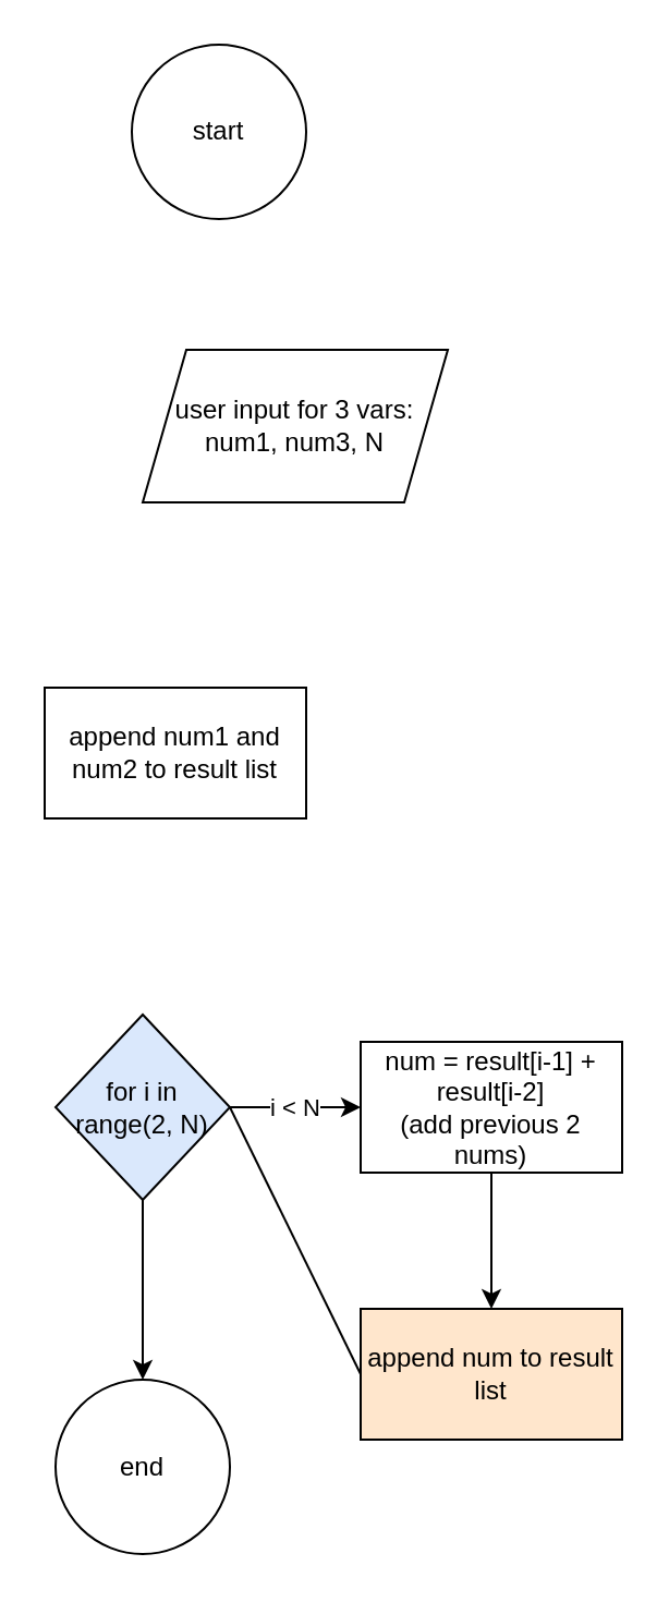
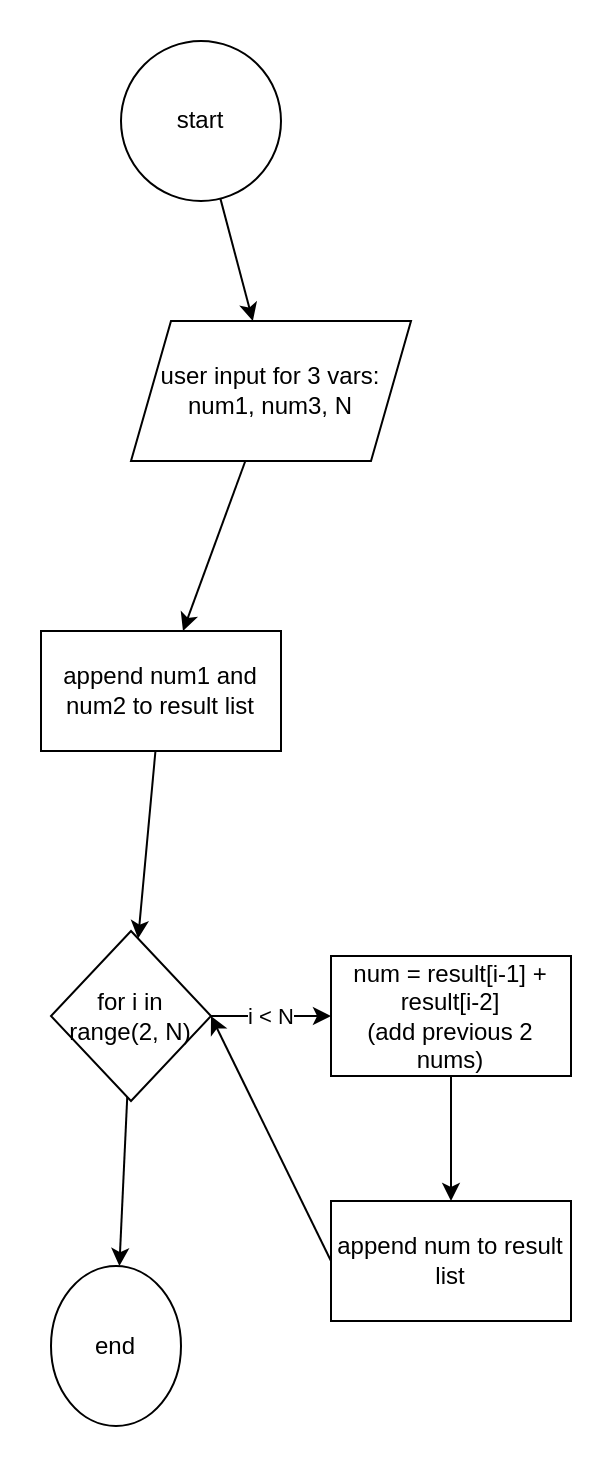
  <mxCell id="0" />
  <mxCell id="1" parent="0" />
+ <mxCell id="2" value="" style="edgeStyle=none;html=1;" edge="1" parent="1" source="3" target="5"><mxGeometry relative="1" as="geometry" /></mxCell>
  <mxCell id="3" value="start" style="ellipse;whiteSpace=wrap;html=1;" vertex="1" parent="1"><mxGeometry x="60" y="20" width="80" height="80" as="geometry" /></mxCell>
+ <mxCell id="4" value="" style="edgeStyle=none;html=1;" edge="1" parent="1" source="5" target="7"><mxGeometry relative="1" as="geometry" /></mxCell>
  <mxCell id="5" value="user input for 3 vars:&lt;br&gt;num1, num3, N" style="shape=parallelogram;perimeter=parallelogramPerimeter;whiteSpace=wrap;html=1;fixedSize=1;" vertex="1" parent="1"><mxGeometry x="65" y="160" width="140" height="70" as="geometry" /></mxCell>
+ <mxCell id="6" value="" style="edgeStyle=none;html=1;" edge="1" parent="1" source="7" target="10"><mxGeometry relative="1" as="geometry" /></mxCell>
  <mxCell id="7" value="append num1 and num2 to result list" style="whiteSpace=wrap;html=1;" vertex="1" parent="1"><mxGeometry x="20" y="315" width="120" height="60" as="geometry" /></mxCell>
  <mxCell id="8" value="i &amp;lt; N" style="edgeStyle=none;html=1;" edge="1" parent="1" source="10" target="12"><mxGeometry relative="1" as="geometry" /></mxCell>
  <mxCell id="9" value="" style="edgeStyle=none;html=1;" edge="1" parent="1" source="10" target="15"><mxGeometry relative="1" as="geometry" /></mxCell>
- <mxCell id="10" value="for i in range(2, N)" style="rhombus;whiteSpace=wrap;html=1;fillColor=#dae8fc;" vertex="1" parent="1"><mxGeometry x="25" y="465" width="80" height="85" as="geometry" /></mxCell>
+ <mxCell id="10" value="for i in range(2, N)" style="rhombus;whiteSpace=wrap;html=1;" vertex="1" parent="1"><mxGeometry x="25" y="465" width="80" height="85" as="geometry" /></mxCell>
  <mxCell id="11" value="" style="edgeStyle=none;html=1;" edge="1" parent="1" source="12" target="14"><mxGeometry relative="1" as="geometry" /></mxCell>
  <mxCell id="12" value="num = result[i-1] + result[i-2]&lt;br&gt;(add previous 2 nums)" style="whiteSpace=wrap;html=1;" vertex="1" parent="1"><mxGeometry x="165" y="477.5" width="120" height="60" as="geometry" /></mxCell>
- <mxCell id="13" style="edgeStyle=none;html=1;exitX=0;exitY=0.5;exitDx=0;exitDy=0;entryX=1;entryY=0.5;entryDx=0;entryDy=0;endArrow=none;" edge="1" parent="1" source="14" target="10"><mxGeometry relative="1" as="geometry"><mxPoint x="115" y="520" as="targetPoint" /></mxGeometry></mxCell>
- <mxCell id="14" value="append num to result list" style="whiteSpace=wrap;html=1;fillColor=#ffe6cc;" vertex="1" parent="1"><mxGeometry x="165" y="600" width="120" height="60" as="geometry" /></mxCell>
- <mxCell id="15" value="end" style="ellipse;whiteSpace=wrap;html=1;" vertex="1" parent="1"><mxGeometry x="25" y="632.5" width="80" height="80" as="geometry" /></mxCell>
+ <mxCell id="13" style="edgeStyle=none;html=1;exitX=0;exitY=0.5;exitDx=0;exitDy=0;entryX=1;entryY=0.5;entryDx=0;entryDy=0;" edge="1" parent="1" source="14" target="10"><mxGeometry relative="1" as="geometry"><mxPoint x="115" y="520" as="targetPoint" /></mxGeometry></mxCell>
+ <mxCell id="14" value="append num to result list" style="whiteSpace=wrap;html=1;" vertex="1" parent="1"><mxGeometry x="165" y="600" width="120" height="60" as="geometry" /></mxCell>
+ <mxCell id="15" value="end" style="ellipse;whiteSpace=wrap;html=1;" vertex="1" parent="1"><mxGeometry x="25" y="632.5" width="65" height="80" as="geometry" /></mxCell>
